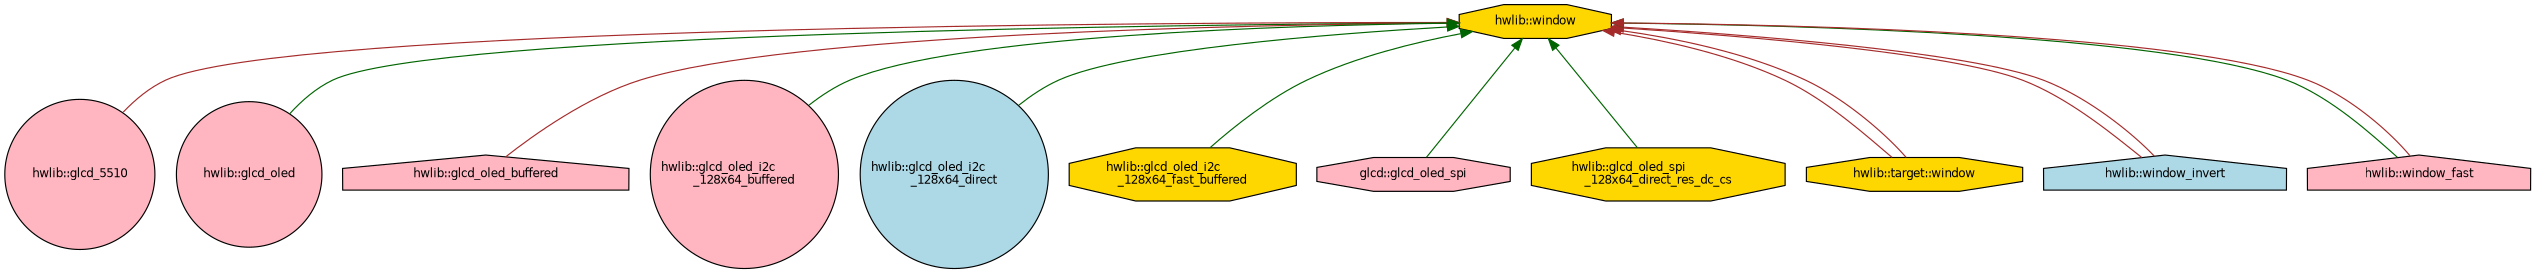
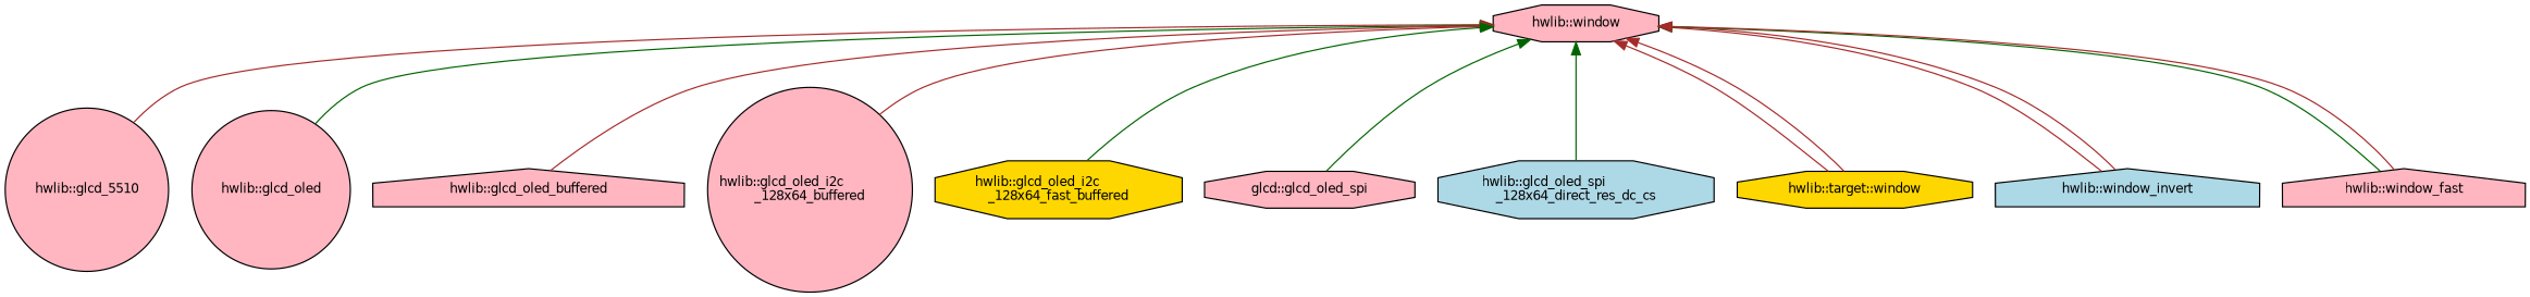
  digraph {
    rankdir=TB
    node [color=black fillcolor=lightpink fontname=Helvetica fontsize=10 shape=octagon style=filled]
    edge [color=brown dir=back fontname=Helvetica fontsize=10 labelfontname=Helvetica labelfontsize=10 style=solid]
-   n1 [fillcolor=gold fontcolor=black height=0.2 label="hwlib::window" width=0.4]
+   n1 [fontcolor=black height=0.2 label="hwlib::window" width=0.4]
    n2 [height=0.2 label="hwlib::glcd_5510" shape=circle width=0.4]
    n3 [height=0.2 label="hwlib::glcd_oled" shape=circle width=0.4]
    n4 [height=0.2 label="hwlib::glcd_oled_buffered" shape=house width=0.4]
    n5 [height=0.2 label="hwlib::glcd_oled_i2c\l_128x64_buffered" shape=circle width=0.4]
-   n6 [fillcolor=lightblue height=0.2 label="hwlib::glcd_oled_i2c\l_128x64_direct" shape=circle width=0.4]
    n7 [fillcolor=gold height=0.2 label="hwlib::glcd_oled_i2c\l_128x64_fast_buffered" width=0.4]
    n8 [height=0.2 label="glcd::glcd_oled_spi" width=0.4]
-   n9 [fillcolor=gold height=0.2 label="hwlib::glcd_oled_spi\l_128x64_direct_res_dc_cs" width=0.4]
+   n9 [fillcolor=lightblue height=0.2 label="hwlib::glcd_oled_spi\l_128x64_direct_res_dc_cs" width=0.4]
    n10 [fillcolor=gold height=0.2 label="hwlib::target::window" width=0.4]
    n11 [fillcolor=lightblue height=0.2 label="hwlib::window_invert" shape=house width=0.4]
    n12 [height=0.2 label="hwlib::window_fast" shape=house width=0.4]
    n1 -> n2
    n1 -> n3 [color=darkgreen]
    n1 -> n4
-   n1 -> n5 [color=darkgreen]
-   n1 -> n6 [color=darkgreen]
+   n1 -> n5
    n1 -> n7 [color=darkgreen]
    n1 -> n8 [color=darkgreen]
    n1 -> n9 [color=darkgreen]
    n1 -> n10
    n1 -> n10
    n1 -> n11
    n1 -> n11
    n1 -> n12 [color=darkgreen]
    n1 -> n12
  }
